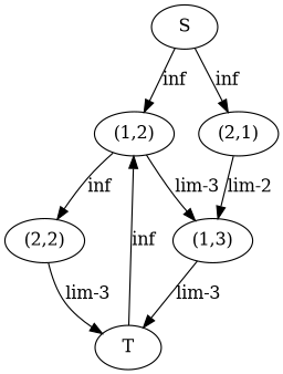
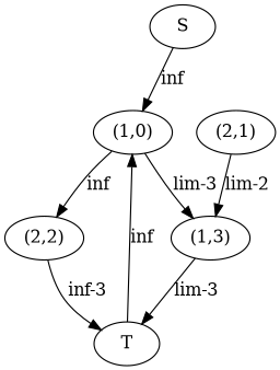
  digraph {
    S
-   "(1,2)"
+   "(1,2)" [label="(1,0)"]
    "(2,1)"
    "(1,3)"
    "(2,2)"
    T
    S -> "(1,2)" [label=inf]
-   S -> "(2,1)" [label=inf]
    "(1,2)" -> "(1,3)" [label="lim-3"]
    "(1,2)" -> "(2,2)" [label=inf]
    "(2,1)" -> "(1,3)" [label="lim-2"]
    "(1,3)" -> T [label="lim-3"]
-   "(2,2)" -> T [label="lim-3"]
+   "(2,2)" -> T [label="inf-3"]
    T -> "(1,2)" [label=inf]
  }
